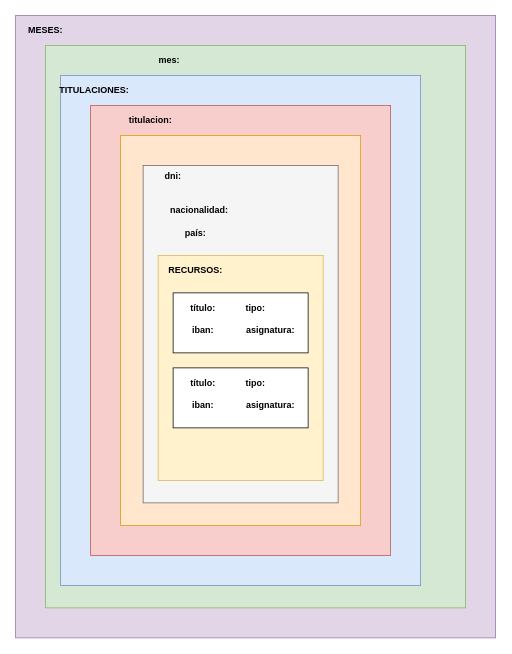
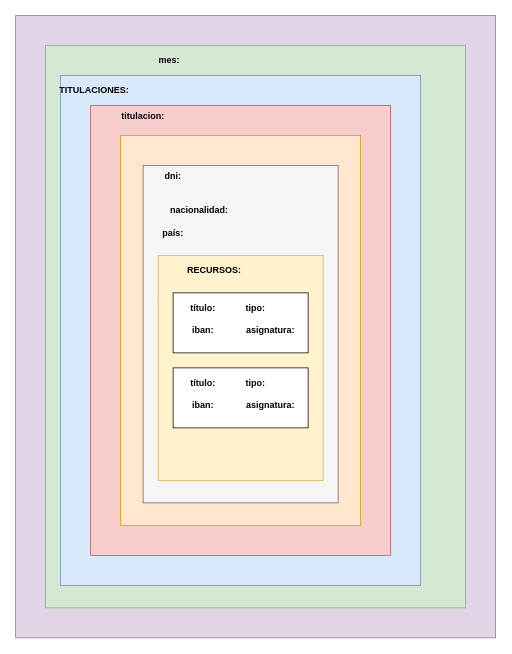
  <mxCell id="0" />
  <mxCell id="1" parent="0" />
  <mxCell id="2" value="" style="rounded=0;whiteSpace=wrap;html=1;" vertex="1" parent="1"><mxGeometry x="290" y="410" width="120" height="60" as="geometry" /></mxCell>
  <mxCell id="3" value="" style="rounded=0;whiteSpace=wrap;html=1;fillColor=#e1d5e7;strokeColor=#9673a6;" vertex="1" parent="1"><mxGeometry x="20" y="20" width="640" height="830" as="geometry" /></mxCell>
- <mxCell id="4" value="MESES:" style="text;html=1;strokeColor=none;fillColor=none;align=center;verticalAlign=middle;whiteSpace=wrap;rounded=0;fontStyle=1" vertex="1" parent="1"><mxGeometry x="30" y="30" width="60" height="20" as="geometry" /></mxCell>
  <mxCell id="5" value="" style="rounded=0;whiteSpace=wrap;html=1;fillColor=#d5e8d4;strokeColor=#82b366;" vertex="1" parent="1"><mxGeometry x="60" y="60" width="560" height="750" as="geometry" /></mxCell>
  <mxCell id="6" value="mes:" style="text;html=1;strokeColor=none;fillColor=none;align=center;verticalAlign=middle;whiteSpace=wrap;rounded=0;fontStyle=1" vertex="1" parent="1"><mxGeometry x="195" y="70" width="60" height="20" as="geometry" /></mxCell>
  <mxCell id="7" value="" style="rounded=0;whiteSpace=wrap;html=1;fillColor=#dae8fc;strokeColor=#6c8ebf;" vertex="1" parent="1"><mxGeometry x="80" y="100" width="480" height="680" as="geometry" /></mxCell>
  <mxCell id="8" value="TITULACIONES:" style="text;html=1;strokeColor=none;fillColor=none;align=center;verticalAlign=middle;whiteSpace=wrap;rounded=0;fontStyle=1" vertex="1" parent="1"><mxGeometry x="95" y="110" width="60" height="20" as="geometry" /></mxCell>
  <mxCell id="9" value="" style="rounded=0;whiteSpace=wrap;html=1;fillColor=#f8cecc;strokeColor=#b85450;" vertex="1" parent="1"><mxGeometry x="120" y="140" width="400" height="600" as="geometry" /></mxCell>
- <mxCell id="10" value="titulacion:" style="text;html=1;strokeColor=none;fillColor=none;align=center;verticalAlign=middle;whiteSpace=wrap;rounded=0;fontStyle=1" vertex="1" parent="1"><mxGeometry x="170" y="150" width="60" height="20" as="geometry" /></mxCell>
+ <mxCell id="10" value="titulacion:" style="text;html=1;strokeColor=none;fillColor=none;align=center;verticalAlign=middle;whiteSpace=wrap;rounded=0;fontStyle=1" vertex="1" parent="1"><mxGeometry x="160" y="145" width="60" height="20" as="geometry" /></mxCell>
  <mxCell id="11" value="" style="rounded=0;whiteSpace=wrap;html=1;fillColor=#ffe6cc;strokeColor=#d79b00;" vertex="1" parent="1"><mxGeometry x="160" y="180" width="320" height="520" as="geometry" /></mxCell>
  <mxCell id="12" value="" style="rounded=0;whiteSpace=wrap;html=1;fillColor=#f5f5f5;strokeColor=#666666;fontColor=#333333;" vertex="1" parent="1"><mxGeometry x="190" y="220" width="260" height="450" as="geometry" /></mxCell>
  <mxCell id="13" value="dni:" style="text;html=1;strokeColor=none;fillColor=none;align=center;verticalAlign=middle;whiteSpace=wrap;rounded=0;fontStyle=1" vertex="1" parent="1"><mxGeometry x="200" y="225" width="60" height="20" as="geometry" /></mxCell>
  <mxCell id="14" value="nacionalidad:" style="text;html=1;strokeColor=none;fillColor=none;align=center;verticalAlign=middle;whiteSpace=wrap;rounded=0;fontStyle=1" vertex="1" parent="1"><mxGeometry x="235" y="270" width="60" height="20" as="geometry" /></mxCell>
- <mxCell id="15" value="país:" style="text;html=1;strokeColor=none;fillColor=none;align=center;verticalAlign=middle;whiteSpace=wrap;rounded=0;fontStyle=1" vertex="1" parent="1"><mxGeometry x="230" y="300" width="60" height="20" as="geometry" /></mxCell>
+ <mxCell id="15" value="país:" style="text;html=1;strokeColor=none;fillColor=none;align=center;verticalAlign=middle;whiteSpace=wrap;rounded=0;fontStyle=1" vertex="1" parent="1"><mxGeometry x="200" y="300" width="60" height="20" as="geometry" /></mxCell>
  <mxCell id="16" value="" style="rounded=0;whiteSpace=wrap;html=1;fillColor=#fff2cc;strokeColor=#d6b656;" vertex="1" parent="1"><mxGeometry x="210" y="340" width="220" height="300" as="geometry" /></mxCell>
- <mxCell id="17" value="RECURSOS:" style="text;html=1;strokeColor=none;fillColor=none;align=center;verticalAlign=middle;whiteSpace=wrap;rounded=0;fontStyle=1" vertex="1" parent="1"><mxGeometry x="230" y="350" width="60" height="20" as="geometry" /></mxCell>
+ <mxCell id="17" value="RECURSOS:" style="text;html=1;strokeColor=none;fillColor=none;align=center;verticalAlign=middle;whiteSpace=wrap;rounded=0;fontStyle=1" vertex="1" parent="1"><mxGeometry x="255" y="350" width="60" height="20" as="geometry" /></mxCell>
  <mxCell id="18" value="" style="rounded=0;whiteSpace=wrap;html=1;" vertex="1" parent="1"><mxGeometry x="230" y="390" width="180" height="80" as="geometry" /></mxCell>
  <mxCell id="19" value="título:" style="text;html=1;strokeColor=none;fillColor=none;align=center;verticalAlign=middle;whiteSpace=wrap;rounded=0;fontStyle=1" vertex="1" parent="1"><mxGeometry x="240" y="400" width="60" height="20" as="geometry" /></mxCell>
  <mxCell id="20" value="iban:" style="text;html=1;strokeColor=none;fillColor=none;align=center;verticalAlign=middle;whiteSpace=wrap;rounded=0;fontStyle=1" vertex="1" parent="1"><mxGeometry x="240" y="430" width="60" height="20" as="geometry" /></mxCell>
  <mxCell id="21" value="tipo:" style="text;html=1;strokeColor=none;fillColor=none;align=center;verticalAlign=middle;whiteSpace=wrap;rounded=0;fontStyle=1" vertex="1" parent="1"><mxGeometry x="310" y="400" width="60" height="20" as="geometry" /></mxCell>
  <mxCell id="22" value="asignatura:" style="text;html=1;strokeColor=none;fillColor=none;align=center;verticalAlign=middle;whiteSpace=wrap;rounded=0;fontStyle=1" vertex="1" parent="1"><mxGeometry x="330" y="430" width="60" height="20" as="geometry" /></mxCell>
  <mxCell id="23" value="" style="rounded=0;whiteSpace=wrap;html=1;" vertex="1" parent="1"><mxGeometry x="230" y="490" width="180" height="80" as="geometry" /></mxCell>
  <mxCell id="24" value="título:" style="text;html=1;strokeColor=none;fillColor=none;align=center;verticalAlign=middle;whiteSpace=wrap;rounded=0;fontStyle=1" vertex="1" parent="1"><mxGeometry x="240" y="500" width="60" height="20" as="geometry" /></mxCell>
  <mxCell id="25" value="iban:" style="text;html=1;strokeColor=none;fillColor=none;align=center;verticalAlign=middle;whiteSpace=wrap;rounded=0;fontStyle=1" vertex="1" parent="1"><mxGeometry x="240" y="530" width="60" height="20" as="geometry" /></mxCell>
  <mxCell id="26" value="tipo:" style="text;html=1;strokeColor=none;fillColor=none;align=center;verticalAlign=middle;whiteSpace=wrap;rounded=0;fontStyle=1" vertex="1" parent="1"><mxGeometry x="310" y="500" width="60" height="20" as="geometry" /></mxCell>
  <mxCell id="27" value="asignatura:" style="text;html=1;strokeColor=none;fillColor=none;align=center;verticalAlign=middle;whiteSpace=wrap;rounded=0;fontStyle=1" vertex="1" parent="1"><mxGeometry x="330" y="530" width="60" height="20" as="geometry" /></mxCell>
